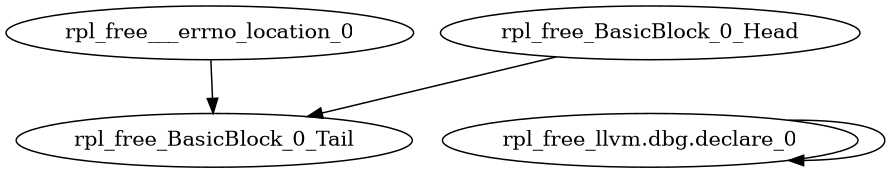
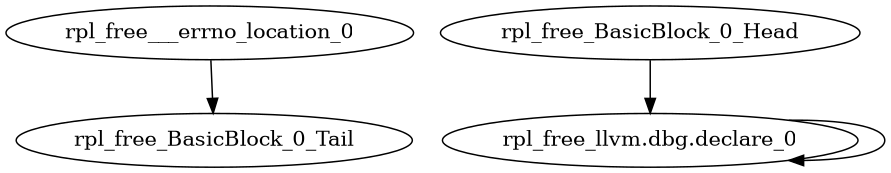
  digraph {
    rpl_free___errno_location_0
    rpl_free_BasicBlock_0_Tail
    rpl_free_BasicBlock_0_Head
    "rpl_free_llvm.dbg.declare_0"
    rpl_free___errno_location_0 -> rpl_free_BasicBlock_0_Tail
-   rpl_free_BasicBlock_0_Head -> rpl_free_BasicBlock_0_Tail
+   rpl_free_BasicBlock_0_Head -> "rpl_free_llvm.dbg.declare_0"
    "rpl_free_llvm.dbg.declare_0" -> "rpl_free_llvm.dbg.declare_0"
  }
